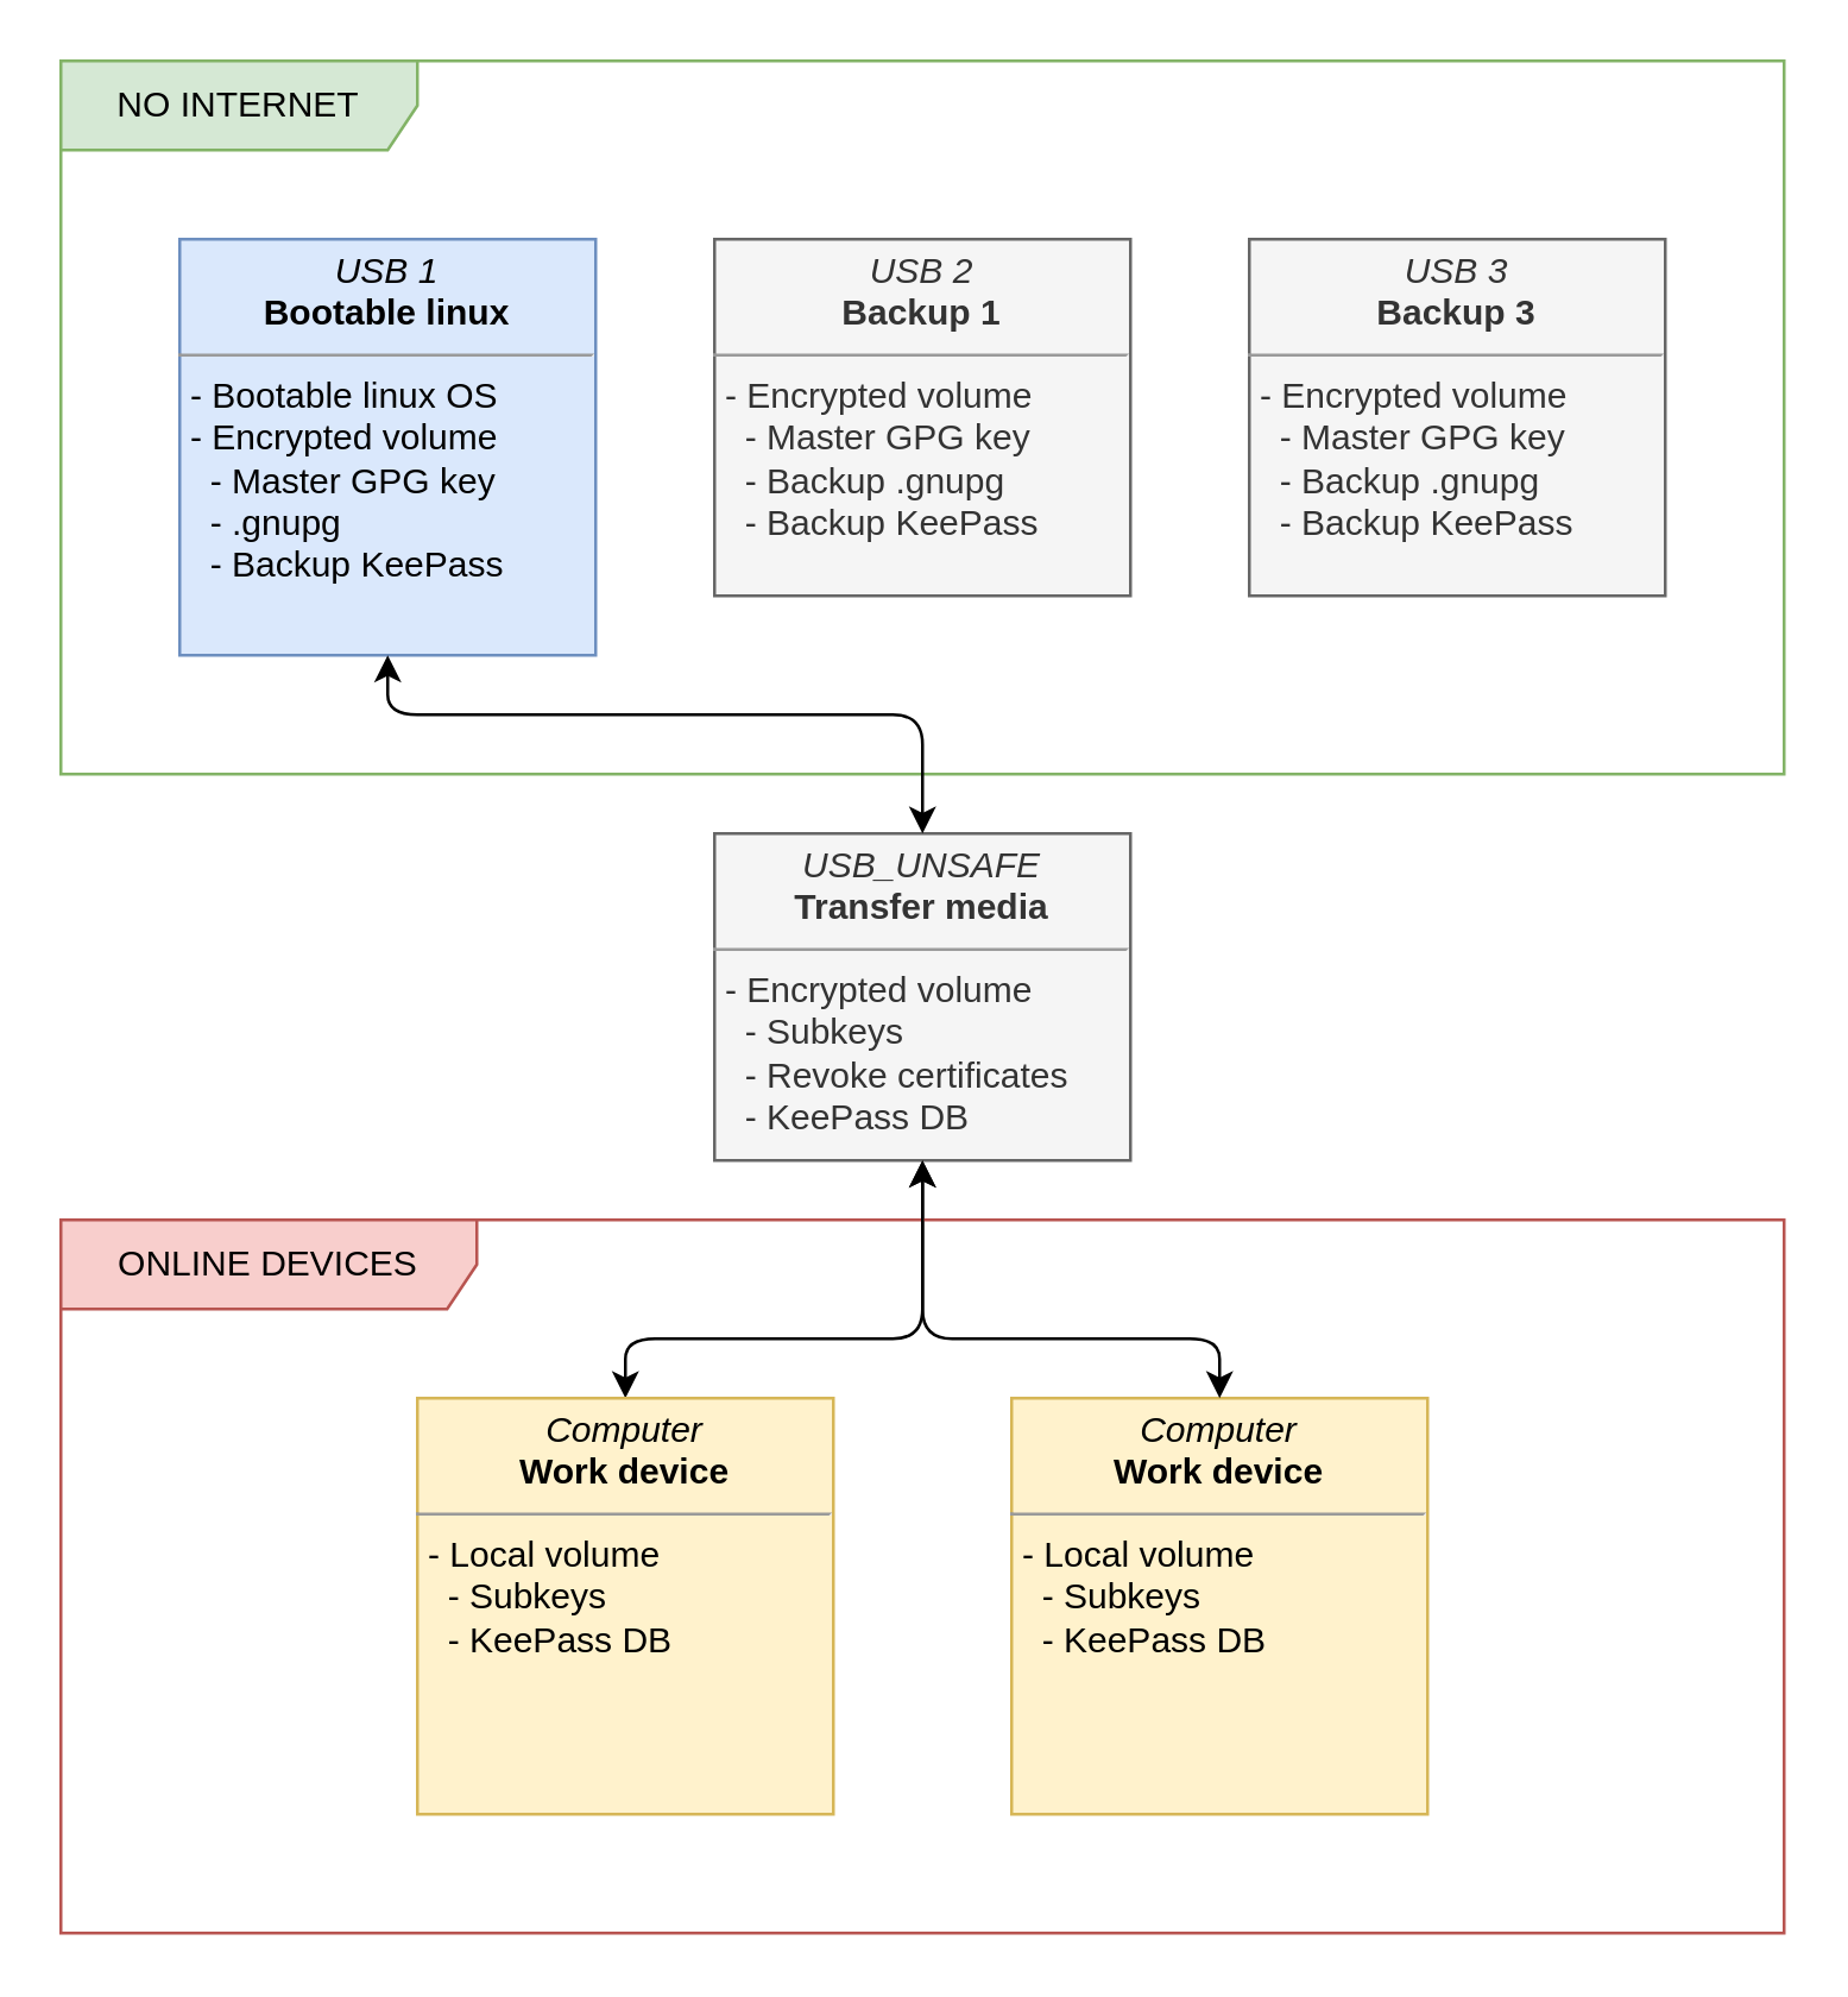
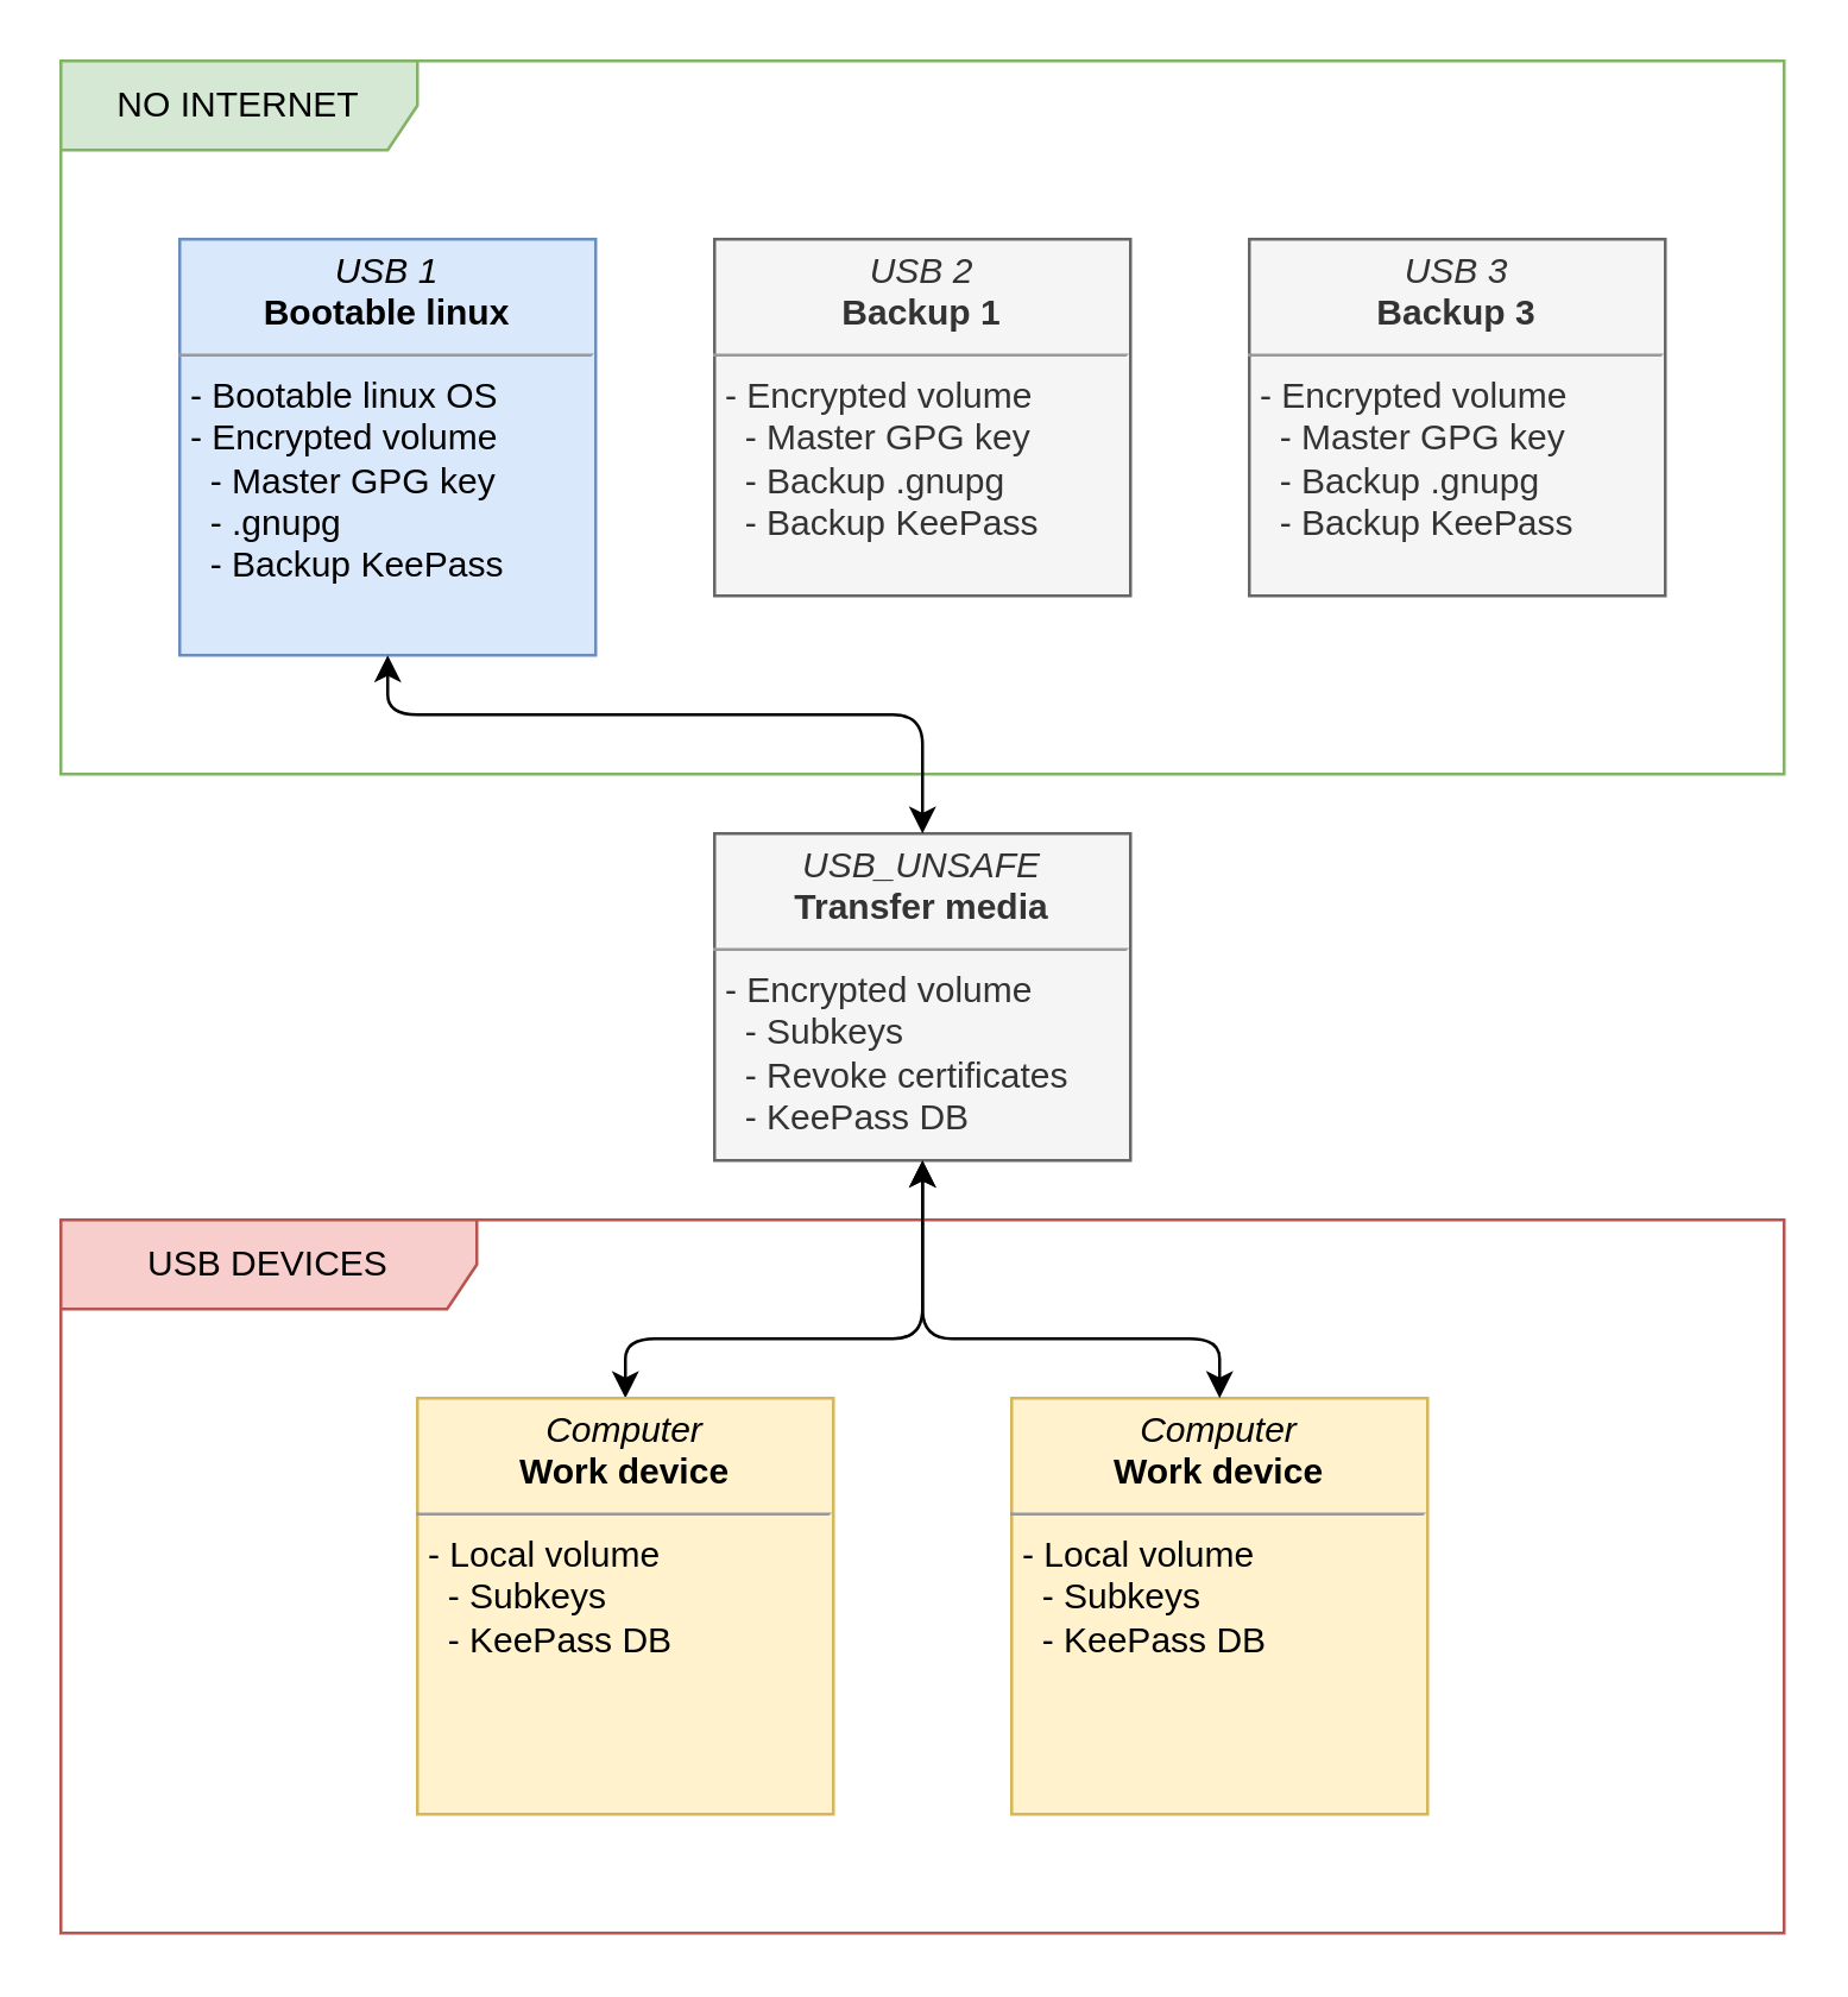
  <mxCell id="0" />
  <mxCell id="1" parent="0" />
  <mxCell id="2" value="NO INTERNET" style="shape=umlFrame;whiteSpace=wrap;html=1;fillColor=#d5e8d4;strokeColor=#82b366;width=120;height=30;" vertex="1" parent="1"><mxGeometry x="20" y="20" width="580" height="240" as="geometry" /></mxCell>
  <mxCell id="3" value="&lt;p style=&quot;margin: 0px ; margin-top: 4px ; text-align: center&quot;&gt;&lt;i&gt;USB 1&lt;/i&gt;&lt;br&gt;&lt;b&gt;Bootable linux&lt;/b&gt;&lt;/p&gt;&lt;hr size=&quot;1&quot;&gt;&lt;p style=&quot;margin: 0px ; margin-left: 4px&quot;&gt;- Bootable linux OS&lt;/p&gt;&lt;p style=&quot;margin: 0px ; margin-left: 4px&quot;&gt;- Encrypted volume&lt;/p&gt;&lt;p style=&quot;margin: 0px ; margin-left: 4px&quot;&gt;&lt;span&gt;&amp;nbsp; - Master GPG key&lt;/span&gt;&lt;br&gt;&lt;/p&gt;&lt;p style=&quot;margin: 0px ; margin-left: 4px&quot;&gt;&amp;nbsp; - .gnupg&lt;/p&gt;&lt;p style=&quot;margin: 0px ; margin-left: 4px&quot;&gt;&amp;nbsp; - Backup KeePass&lt;/p&gt;" style="verticalAlign=top;align=left;overflow=fill;fontSize=12;fontFamily=Helvetica;html=1;fillColor=#dae8fc;strokeColor=#6c8ebf;" vertex="1" parent="1"><mxGeometry x="60" y="80" width="140" height="140" as="geometry" /></mxCell>
  <mxCell id="4" value="&lt;p style=&quot;margin: 0px ; margin-top: 4px ; text-align: center&quot;&gt;&lt;i&gt;USB 2&lt;/i&gt;&lt;br&gt;&lt;b&gt;Backup 1&lt;/b&gt;&lt;/p&gt;&lt;hr size=&quot;1&quot;&gt;&lt;p style=&quot;margin: 0px ; margin-left: 4px&quot;&gt;&lt;span&gt;- Encrypted volume&lt;/span&gt;&lt;br&gt;&lt;/p&gt;&lt;p style=&quot;margin: 0px ; margin-left: 4px&quot;&gt;&lt;span&gt;&amp;nbsp; - Master GPG key&lt;/span&gt;&lt;br&gt;&lt;/p&gt;&lt;p style=&quot;margin: 0px ; margin-left: 4px&quot;&gt;&lt;span&gt;&amp;nbsp; - Backup .gnupg&lt;/span&gt;&lt;/p&gt;&lt;p style=&quot;margin: 0px ; margin-left: 4px&quot;&gt;&lt;span&gt;&amp;nbsp; - Backup KeePass&lt;/span&gt;&lt;/p&gt;&lt;p style=&quot;margin: 0px ; margin-left: 4px&quot;&gt;&lt;span&gt;&lt;br&gt;&lt;/span&gt;&lt;/p&gt;" style="verticalAlign=top;align=left;overflow=fill;fontSize=12;fontFamily=Helvetica;html=1;fillColor=#f5f5f5;strokeColor=#666666;fontColor=#333333;" vertex="1" parent="1"><mxGeometry x="240" y="80" width="140" height="120" as="geometry" /></mxCell>
  <mxCell id="5" value="&lt;p style=&quot;margin: 0px ; margin-top: 4px ; text-align: center&quot;&gt;&lt;i&gt;USB 3&lt;/i&gt;&lt;br&gt;&lt;b&gt;Backup 3&lt;/b&gt;&lt;/p&gt;&lt;hr size=&quot;1&quot;&gt;&lt;p style=&quot;margin: 0px ; margin-left: 4px&quot;&gt;&lt;span&gt;- Encrypted volume&lt;/span&gt;&lt;br&gt;&lt;/p&gt;&lt;p style=&quot;margin: 0px ; margin-left: 4px&quot;&gt;&lt;span&gt;&amp;nbsp; - Master GPG key&lt;/span&gt;&lt;br&gt;&lt;/p&gt;&lt;p style=&quot;margin: 0px ; margin-left: 4px&quot;&gt;&lt;span&gt;&amp;nbsp; - Backup .gnupg&lt;/span&gt;&lt;/p&gt;&lt;p style=&quot;margin: 0px ; margin-left: 4px&quot;&gt;&lt;span&gt;&amp;nbsp; - Backup KeePass&lt;/span&gt;&lt;/p&gt;&lt;p style=&quot;margin: 0px ; margin-left: 4px&quot;&gt;&lt;span&gt;&lt;br&gt;&lt;/span&gt;&lt;/p&gt;" style="verticalAlign=top;align=left;overflow=fill;fontSize=12;fontFamily=Helvetica;html=1;fillColor=#f5f5f5;strokeColor=#666666;fontColor=#333333;" vertex="1" parent="1"><mxGeometry x="420" y="80" width="140" height="120" as="geometry" /></mxCell>
  <mxCell id="6" value="&lt;p style=&quot;margin: 0px ; margin-top: 4px ; text-align: center&quot;&gt;&lt;i&gt;USB_UNSAFE&lt;/i&gt;&lt;br&gt;&lt;b&gt;Transfer media&lt;/b&gt;&lt;/p&gt;&lt;hr size=&quot;1&quot;&gt;&lt;p style=&quot;margin: 0px ; margin-left: 4px&quot;&gt;&lt;span&gt;- Encrypted volume&lt;/span&gt;&lt;/p&gt;&lt;p style=&quot;margin: 0px ; margin-left: 4px&quot;&gt;&lt;span&gt;&amp;nbsp; - Subkeys&lt;/span&gt;&lt;/p&gt;&lt;p style=&quot;margin: 0px ; margin-left: 4px&quot;&gt;&lt;span&gt;&amp;nbsp; - Revoke certificates&lt;/span&gt;&lt;/p&gt;&lt;p style=&quot;margin: 0px ; margin-left: 4px&quot;&gt;&lt;span&gt;&amp;nbsp; - KeePass DB&lt;/span&gt;&lt;/p&gt;&lt;p style=&quot;margin: 0px ; margin-left: 4px&quot;&gt;&lt;span&gt;&lt;br&gt;&lt;/span&gt;&lt;/p&gt;" style="verticalAlign=top;align=left;overflow=fill;fontSize=12;fontFamily=Helvetica;html=1;fillColor=#f5f5f5;strokeColor=#666666;fontColor=#333333;" vertex="1" parent="1"><mxGeometry x="240" y="280" width="140" height="110" as="geometry" /></mxCell>
  <mxCell id="7" value="" style="endArrow=classic;startArrow=classic;html=1;entryX=0.5;entryY=1;entryDx=0;entryDy=0;exitX=0.5;exitY=0;exitDx=0;exitDy=0;" edge="1" parent="1" source="6" target="3"><mxGeometry width="50" height="50" relative="1" as="geometry"><mxPoint x="90" y="290" as="sourcePoint" /><mxPoint x="140" y="240" as="targetPoint" /><Array as="points"><mxPoint x="310" y="240" /><mxPoint x="130" y="240" /></Array></mxGeometry></mxCell>
  <mxCell id="8" value="" style="endArrow=classic;startArrow=classic;html=1;entryX=0.5;entryY=1;entryDx=0;entryDy=0;exitX=0.5;exitY=0;exitDx=0;exitDy=0;" edge="1" parent="1" source="10" target="6"><mxGeometry width="50" height="50" relative="1" as="geometry"><mxPoint x="160" y="510" as="sourcePoint" /><mxPoint x="160" y="430" as="targetPoint" /><Array as="points"><mxPoint x="210" y="450" /><mxPoint x="310" y="450" /></Array></mxGeometry></mxCell>
- <mxCell id="9" value="ONLINE DEVICES" style="shape=umlFrame;whiteSpace=wrap;html=1;fillColor=#f8cecc;strokeColor=#b85450;width=140;height=30;" vertex="1" parent="1"><mxGeometry x="20" y="410" width="580" height="240" as="geometry" /></mxCell>
+ <mxCell id="9" value="USB DEVICES" style="shape=umlFrame;whiteSpace=wrap;html=1;fillColor=#f8cecc;strokeColor=#b85450;width=140;height=30;" vertex="1" parent="1"><mxGeometry x="20" y="410" width="580" height="240" as="geometry" /></mxCell>
  <mxCell id="10" value="&lt;p style=&quot;margin: 0px ; margin-top: 4px ; text-align: center&quot;&gt;&lt;i&gt;Computer&lt;/i&gt;&lt;br&gt;&lt;b&gt;Work device&lt;/b&gt;&lt;/p&gt;&lt;hr size=&quot;1&quot;&gt;&lt;p style=&quot;margin: 0px ; margin-left: 4px&quot;&gt;- Local volume&lt;br&gt;&lt;/p&gt;&lt;p style=&quot;margin: 0px ; margin-left: 4px&quot;&gt;&amp;nbsp; - Subkeys&lt;/p&gt;&lt;p style=&quot;margin: 0px ; margin-left: 4px&quot;&gt;&amp;nbsp; - KeePass DB&lt;/p&gt;" style="verticalAlign=top;align=left;overflow=fill;fontSize=12;fontFamily=Helvetica;html=1;fillColor=#fff2cc;strokeColor=#d6b656;" vertex="1" parent="1"><mxGeometry x="140" y="470" width="140" height="140" as="geometry" /></mxCell>
  <mxCell id="11" value="&lt;p style=&quot;margin: 0px ; margin-top: 4px ; text-align: center&quot;&gt;&lt;i&gt;Computer&lt;/i&gt;&lt;br&gt;&lt;b&gt;Work device&lt;/b&gt;&lt;/p&gt;&lt;hr size=&quot;1&quot;&gt;&lt;p style=&quot;margin: 0px ; margin-left: 4px&quot;&gt;- Local volume&lt;br&gt;&lt;/p&gt;&lt;p style=&quot;margin: 0px ; margin-left: 4px&quot;&gt;&amp;nbsp; - Subkeys&lt;/p&gt;&lt;p style=&quot;margin: 0px ; margin-left: 4px&quot;&gt;&amp;nbsp; - KeePass DB&lt;/p&gt;" style="verticalAlign=top;align=left;overflow=fill;fontSize=12;fontFamily=Helvetica;html=1;fillColor=#fff2cc;strokeColor=#d6b656;" vertex="1" parent="1"><mxGeometry x="340" y="470" width="140" height="140" as="geometry" /></mxCell>
  <mxCell id="12" value="" style="endArrow=classic;startArrow=classic;html=1;exitX=0.5;exitY=0;exitDx=0;exitDy=0;" edge="1" parent="1" source="11"><mxGeometry width="50" height="50" relative="1" as="geometry"><mxPoint x="220" y="480" as="sourcePoint" /><mxPoint x="310" y="390" as="targetPoint" /><Array as="points"><mxPoint x="410" y="450" /><mxPoint x="310" y="450" /></Array></mxGeometry></mxCell>
